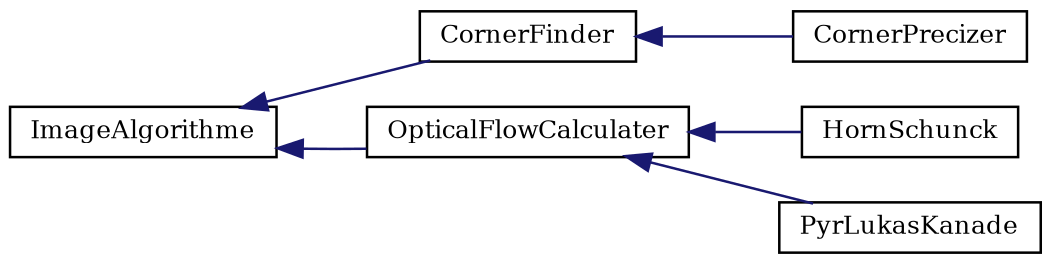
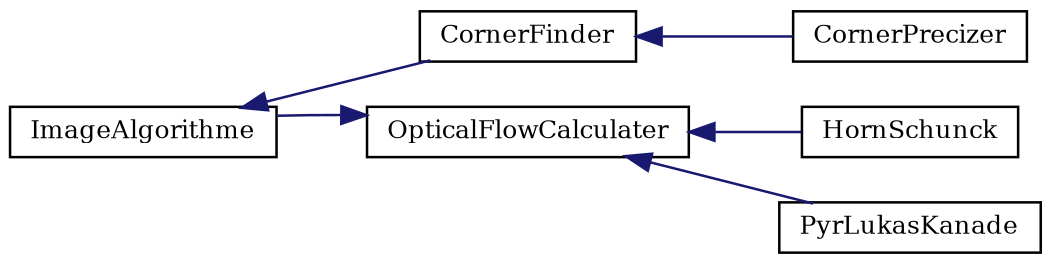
  digraph {
    fontname="DejaVu Serif"
    rankdir=LR
    node [color=black fillcolor=white fontname="DejaVu Serif" fontsize=10 shape=record style=filled]
    edge [color=midnightblue dir=back fontname="DejaVu Serif" fontsize=10 labelfontname=Helvetica labelfontsize=10 style=solid]
    n1 [height=0.2 label=ImageAlgorithme width=0.4]
    n2 [height=0.2 label=CornerFinder width=0.4]
    n3 [height=0.2 label=OpticalFlowCalculater width=0.4]
    n4 [height=0.2 label=CornerPrecizer width=0.4]
    n5 [height=0.2 label=HornSchunck width=0.4]
    n6 [height=0.2 label=PyrLukasKanade width=0.4]
    n1 -> n2
-   n1 -> n3
+   n3 -> n1
    n2 -> n4
    n3 -> n5
    n3 -> n6
  }
